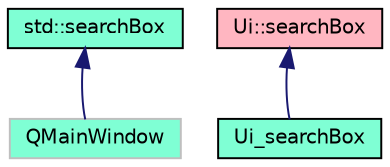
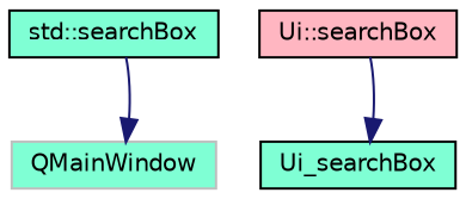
  digraph {
    node [color=black fillcolor=aquamarine fontname=Helvetica fontsize=10 shape=record style=filled]
    edge [color=midnightblue dir=back fontname=Helvetica fontsize=10 labelfontname=Helvetica labelfontsize=10 style=solid]
    n1 [fontcolor=black height=0.2 label="std::searchBox" width=0.4]
    n2 [color=grey75 height=0.2 label=QMainWindow width=0.4]
    n3 [fillcolor=lightpink height=0.2 label="Ui::searchBox" width=0.4]
    n4 [height=0.2 label=Ui_searchBox width=0.4]
-   n1 -> n2
-   n3 -> n4
+   n2 -> n1
+   n4 -> n3
  }
